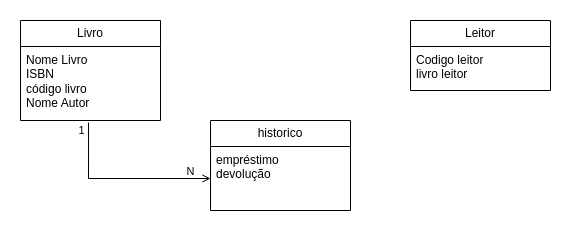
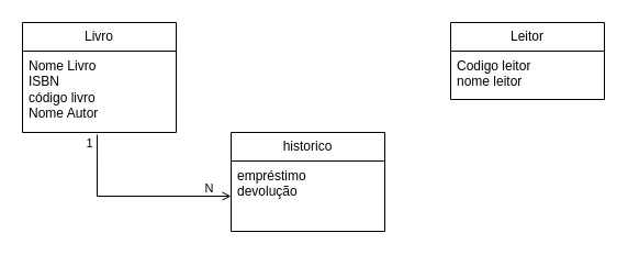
  <mxCell id="0" />
  <mxCell id="1" parent="0" />
  <mxCell id="2" value="Livro" style="swimlane;fontStyle=0;childLayout=stackLayout;horizontal=1;startSize=26;fillColor=none;horizontalStack=0;resizeParent=1;resizeParentMax=0;resizeLast=0;collapsible=1;marginBottom=0;whiteSpace=wrap;html=1;" vertex="1" parent="1"><mxGeometry x="20" y="20" width="140" height="100" as="geometry" /></mxCell>
  <mxCell id="3" value="Nome Livro&lt;br&gt;ISBN&lt;br&gt;código livro&lt;br&gt;Nome Autor" style="text;strokeColor=none;fillColor=none;align=left;verticalAlign=top;spacingLeft=4;spacingRight=4;overflow=hidden;rotatable=0;points=[[0,0.5],[1,0.5]];portConstraint=eastwest;whiteSpace=wrap;html=1;" vertex="1" parent="2"><mxGeometry y="26" width="140" height="74" as="geometry" /></mxCell>
  <mxCell id="4" value="historico" style="swimlane;fontStyle=0;childLayout=stackLayout;horizontal=1;startSize=26;fillColor=none;horizontalStack=0;resizeParent=1;resizeParentMax=0;resizeLast=0;collapsible=1;marginBottom=0;whiteSpace=wrap;html=1;" vertex="1" parent="1"><mxGeometry x="210" y="120" width="140" height="90" as="geometry" /></mxCell>
  <mxCell id="5" value="empréstimo&lt;br&gt;devolução" style="text;strokeColor=none;fillColor=none;align=left;verticalAlign=top;spacingLeft=4;spacingRight=4;overflow=hidden;rotatable=0;points=[[0,0.5],[1,0.5]];portConstraint=eastwest;whiteSpace=wrap;html=1;" vertex="1" parent="4"><mxGeometry y="26" width="140" height="64" as="geometry" /></mxCell>
  <mxCell id="6" value="Leitor" style="swimlane;fontStyle=0;childLayout=stackLayout;horizontal=1;startSize=26;fillColor=none;horizontalStack=0;resizeParent=1;resizeParentMax=0;resizeLast=0;collapsible=1;marginBottom=0;whiteSpace=wrap;html=1;" vertex="1" parent="1"><mxGeometry x="410" y="20" width="140" height="70" as="geometry" /></mxCell>
- <mxCell id="7" value="Codigo leitor&lt;br&gt;livro leitor" style="text;strokeColor=none;fillColor=none;align=left;verticalAlign=top;spacingLeft=4;spacingRight=4;overflow=hidden;rotatable=0;points=[[0,0.5],[1,0.5]];portConstraint=eastwest;whiteSpace=wrap;html=1;" vertex="1" parent="6"><mxGeometry y="26" width="140" height="44" as="geometry" /></mxCell>
+ <mxCell id="7" value="Codigo leitor&lt;br&gt;nome leitor" style="text;strokeColor=none;fillColor=none;align=left;verticalAlign=top;spacingLeft=4;spacingRight=4;overflow=hidden;rotatable=0;points=[[0,0.5],[1,0.5]];portConstraint=eastwest;whiteSpace=wrap;html=1;" vertex="1" parent="6"><mxGeometry y="26" width="140" height="44" as="geometry" /></mxCell>
  <mxCell id="8" style="edgeStyle=orthogonalEdgeStyle;rounded=0;orthogonalLoop=1;jettySize=auto;html=1;entryX=0;entryY=0.5;entryDx=0;entryDy=0;exitX=0.486;exitY=1.027;exitDx=0;exitDy=0;exitPerimeter=0;endArrow=open;" edge="1" parent="1" source="3" target="5"><mxGeometry relative="1" as="geometry"><Array as="points"><mxPoint x="88" y="178" /></Array></mxGeometry></mxCell>
  <mxCell id="9" value="N" style="edgeLabel;html=1;align=center;verticalAlign=middle;resizable=0;points=[];" connectable="0" vertex="1" parent="8"><mxGeometry x="0.449" y="-2" relative="1" as="geometry"><mxPoint x="29" y="-10" as="offset" /></mxGeometry></mxCell>
  <mxCell id="10" value="1" style="edgeLabel;html=1;align=center;verticalAlign=middle;resizable=0;points=[];" connectable="0" vertex="1" parent="8"><mxGeometry x="-0.73" relative="1" as="geometry"><mxPoint x="-8" y="-16" as="offset" /></mxGeometry></mxCell>
